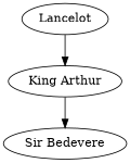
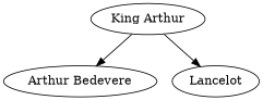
  digraph {
    n1 [label="King Arthur"]
-   n2 [label="Sir Bedevere"]
+   n2 [label="Arthur Bedevere"]
    n3 [label=Lancelot]
    n1 -> n2
-   n3 -> n1
+   n1 -> n3
  }
